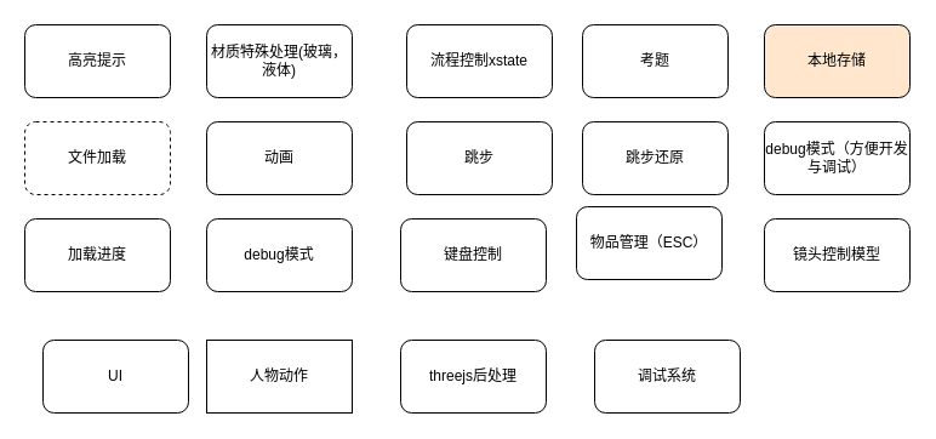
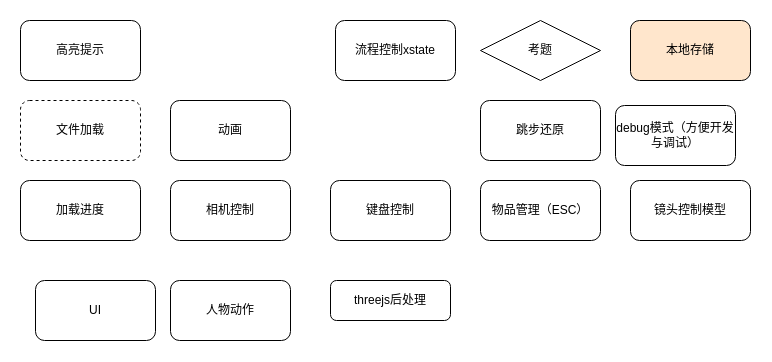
  <mxCell id="0" />
  <mxCell id="1" parent="0" />
  <mxCell id="2" value="高亮提示" style="rounded=1;whiteSpace=wrap;html=1;" parent="1" vertex="1"><mxGeometry x="20" y="20" width="120" height="60" as="geometry" /></mxCell>
  <mxCell id="3" value="文件加载" style="rounded=1;whiteSpace=wrap;html=1;dashed=1;" parent="1" vertex="1"><mxGeometry x="20" y="100" width="120" height="60" as="geometry" /></mxCell>
  <mxCell id="4" value="加载进度" style="rounded=1;whiteSpace=wrap;html=1;" parent="1" vertex="1"><mxGeometry x="20" y="180" width="120" height="60" as="geometry" /></mxCell>
  <mxCell id="5" value="UI" style="rounded=1;whiteSpace=wrap;html=1;" parent="1" vertex="1"><mxGeometry x="35" y="280" width="120" height="60" as="geometry" /></mxCell>
- <mxCell id="6" value="材质特殊处理(玻璃，液体)" style="rounded=1;whiteSpace=wrap;html=1;" parent="1" vertex="1"><mxGeometry x="170" y="20" width="120" height="60" as="geometry" /></mxCell>
  <mxCell id="7" value="动画" style="rounded=1;whiteSpace=wrap;html=1;" parent="1" vertex="1"><mxGeometry x="170" y="100" width="120" height="60" as="geometry" /></mxCell>
- <mxCell id="8" value="debug模式" style="rounded=1;whiteSpace=wrap;html=1;" parent="1" vertex="1"><mxGeometry x="170" y="180" width="120" height="60" as="geometry" /></mxCell>
- <mxCell id="9" value="人物动作" style="whiteSpace=wrap;html=1;rounded=0;" parent="1" vertex="1"><mxGeometry x="170" y="280" width="120" height="60" as="geometry" /></mxCell>
+ <mxCell id="8" value="相机控制" style="rounded=1;whiteSpace=wrap;html=1;" parent="1" vertex="1"><mxGeometry x="170" y="180" width="120" height="60" as="geometry" /></mxCell>
+ <mxCell id="9" value="人物动作" style="rounded=1;whiteSpace=wrap;html=1;" parent="1" vertex="1"><mxGeometry x="170" y="280" width="120" height="60" as="geometry" /></mxCell>
  <mxCell id="10" value="流程控制xstate" style="rounded=1;whiteSpace=wrap;html=1;" parent="1" vertex="1"><mxGeometry x="335" y="20" width="120" height="60" as="geometry" /></mxCell>
- <mxCell id="11" value="跳步" style="rounded=1;whiteSpace=wrap;html=1;" parent="1" vertex="1"><mxGeometry x="335" y="100" width="120" height="60" as="geometry" /></mxCell>
  <mxCell id="12" value="键盘控制" style="rounded=1;whiteSpace=wrap;html=1;" parent="1" vertex="1"><mxGeometry x="330" y="180" width="120" height="60" as="geometry" /></mxCell>
- <mxCell id="13" value="threejs后处理" style="rounded=1;whiteSpace=wrap;html=1;" parent="1" vertex="1"><mxGeometry x="330" y="280" width="120" height="60" as="geometry" /></mxCell>
+ <mxCell id="13" value="threejs后处理" style="rounded=1;whiteSpace=wrap;html=1;" parent="1" vertex="1"><mxGeometry x="330" y="280" width="120" height="40" as="geometry" /></mxCell>
  <mxCell id="14" value="跳步还原" style="rounded=1;whiteSpace=wrap;html=1;" parent="1" vertex="1"><mxGeometry x="480" y="100" width="120" height="60" as="geometry" /></mxCell>
- <mxCell id="15" value="考题" style="rounded=1;whiteSpace=wrap;html=1;" parent="1" vertex="1"><mxGeometry x="480" y="20" width="120" height="60" as="geometry" /></mxCell>
- <mxCell id="16" value="物品管理（ESC）" style="rounded=1;whiteSpace=wrap;html=1;" parent="1" vertex="1"><mxGeometry x="475" y="170" width="120" height="60" as="geometry" /></mxCell>
- <mxCell id="17" value="调试系统" style="rounded=1;whiteSpace=wrap;html=1;" parent="1" vertex="1"><mxGeometry x="490" y="280" width="120" height="60" as="geometry" /></mxCell>
+ <mxCell id="15" value="考题" style="rhombus;whiteSpace=wrap;html=1;" parent="1" vertex="1"><mxGeometry x="480" y="20" width="120" height="60" as="geometry" /></mxCell>
+ <mxCell id="16" value="物品管理（ESC）" style="rounded=1;whiteSpace=wrap;html=1;" parent="1" vertex="1"><mxGeometry x="480" y="180" width="120" height="60" as="geometry" /></mxCell>
  <mxCell id="18" value="本地存储" style="rounded=1;whiteSpace=wrap;html=1;fillColor=#ffe6cc;" parent="1" vertex="1"><mxGeometry x="630" y="20" width="120" height="60" as="geometry" /></mxCell>
- <mxCell id="19" value="debug模式（方便开发与调试）" style="rounded=1;whiteSpace=wrap;html=1;" parent="1" vertex="1"><mxGeometry x="630" y="100" width="120" height="60" as="geometry" /></mxCell>
+ <mxCell id="19" value="debug模式（方便开发与调试）" style="rounded=1;whiteSpace=wrap;html=1;" parent="1" vertex="1"><mxGeometry x="615" y="105" width="120" height="60" as="geometry" /></mxCell>
  <mxCell id="20" value="镜头控制模型" style="rounded=1;whiteSpace=wrap;html=1;" vertex="1" parent="1"><mxGeometry x="630" y="180" width="120" height="60" as="geometry" /></mxCell>
